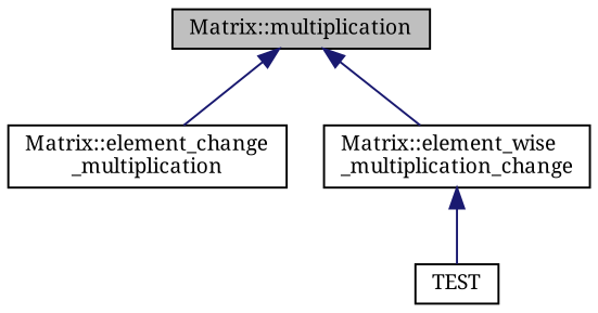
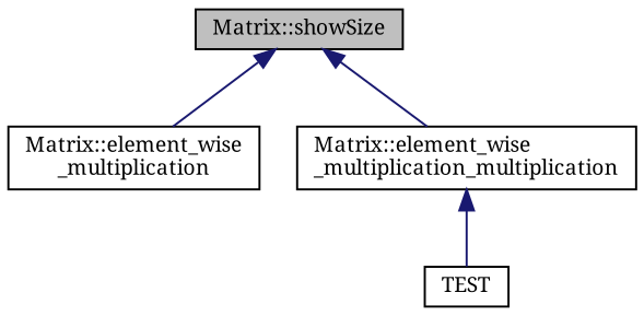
  digraph {
    fontname="Noto Serif"
    rankdir=TB
    node [color=black fillcolor=white fontname="Noto Serif" fontsize=10 shape=record style=filled]
    edge [color=midnightblue dir=back fontname="Noto Serif" fontsize=10 labelfontname=Helvetica labelfontsize=10 style=solid]
-   n1 [fillcolor=grey75 fontcolor=black height=0.2 label="Matrix::multiplication" width=0.4]
-   n2 [height=0.2 label="Matrix::element_change\l_multiplication" width=0.4]
-   n3 [height=0.2 label="Matrix::element_wise\l_multiplication_change" width=0.4]
+   n1 [fillcolor=grey75 fontcolor=black height=0.2 label="Matrix::showSize" width=0.4]
+   n2 [height=0.2 label="Matrix::element_wise\l_multiplication" width=0.4]
+   n3 [height=0.2 label="Matrix::element_wise\l_multiplication_multiplication" width=0.4]
    n4 [height=0.2 label=TEST width=0.4]
    n1 -> n2
    n1 -> n3
    n3 -> n4
  }
